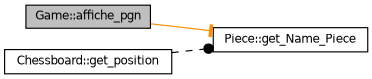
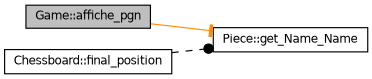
  digraph {
    rankdir=LR
    node [color=black fillcolor=white fontname=Helvetica fontsize=10 shape=record style=filled]
    edge [fontname=Helvetica fontsize=10 labelfontname=Helvetica labelfontsize=10]
    n1 [fillcolor=grey75 fontcolor=black height=0.2 label="Game::affiche_pgn" width=0.4]
-   n2 [height=0.2 label="Piece::get_Name_Piece" width=0.4]
-   n3 [height=0.2 label="Chessboard::get_position" width=0.4]
+   n2 [height=0.2 label="Piece::get_Name_Name" width=0.4]
+   n3 [height=0.2 label="Chessboard::final_position" width=0.4]
    n1 -> n2 [arrowhead=tee color=darkorange style=solid]
    n3 -> n2 [arrowhead=dot color=black style=dashed]
  }
